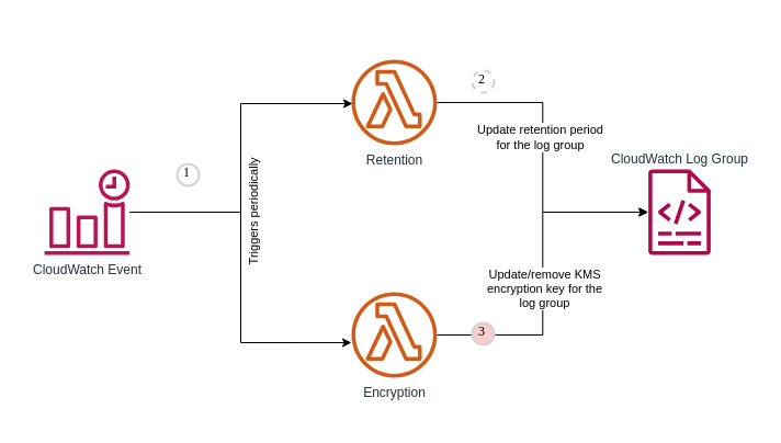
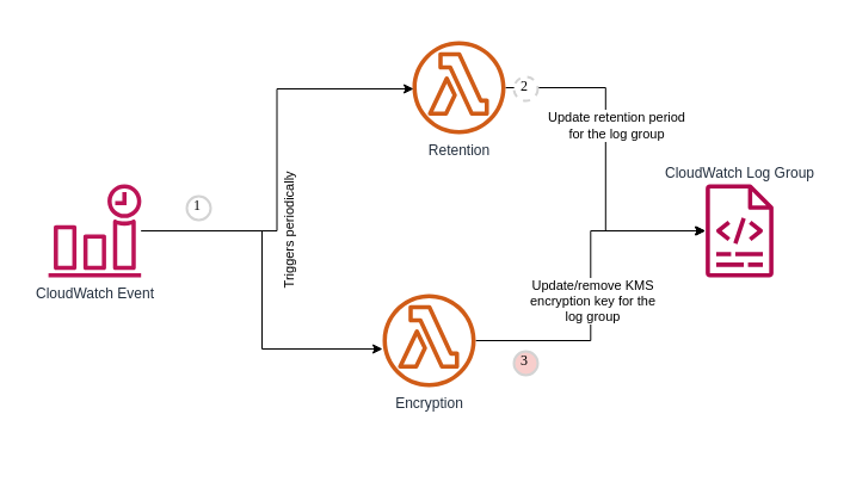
  <mxCell id="0" />
  <mxCell id="1" parent="0" />
  <mxCell id="2" value="" style="verticalLabelPosition=bottom;verticalAlign=top;html=1;shape=mxgraph.basic.rect;fillColor2=none;strokeWidth=1;size=20;indent=5;strokeColor=none;fillColor=#FFFFFF;" parent="1" vertex="1"><mxGeometry x="20" y="20" width="670" height="362" as="geometry" /></mxCell>
  <mxCell id="3" style="edgeStyle=orthogonalEdgeStyle;rounded=0;orthogonalLoop=1;jettySize=auto;html=1;entryX=0;entryY=0.59;entryDx=0;entryDy=0;entryPerimeter=0;" parent="1" source="4" target="12" edge="1"><mxGeometry relative="1" as="geometry" /></mxCell>
  <mxCell id="4" value="CloudWatch Event" style="outlineConnect=0;fontColor=#232F3E;gradientColor=none;fillColor=#BC1356;strokeColor=none;dashed=0;verticalLabelPosition=bottom;verticalAlign=top;align=center;html=1;fontSize=12;fontStyle=0;aspect=fixed;pointerEvents=1;shape=mxgraph.aws4.event_time_based;" parent="1" vertex="1"><mxGeometry x="40" y="154" width="78" height="78" as="geometry" /></mxCell>
  <mxCell id="5" style="edgeStyle=orthogonalEdgeStyle;rounded=0;orthogonalLoop=1;jettySize=auto;html=1;entryX=0;entryY=0.5;entryDx=0;entryDy=0;entryPerimeter=0;" parent="1" source="7" target="16" edge="1"><mxGeometry relative="1" as="geometry" /></mxCell>
  <mxCell id="6" value="Update retention period&lt;br&gt;for the log group" style="edgeLabel;html=1;align=center;verticalAlign=middle;resizable=0;points=[];" parent="5" vertex="1" connectable="0"><mxGeometry x="-0.575" y="1" relative="1" as="geometry"><mxPoint x="32" y="32" as="offset" /></mxGeometry></mxCell>
- <mxCell id="7" value="Retention" style="outlineConnect=0;fontColor=#232F3E;gradientColor=none;fillColor=#D05C17;strokeColor=none;dashed=0;verticalLabelPosition=bottom;verticalAlign=top;align=center;html=1;fontSize=12;fontStyle=0;aspect=fixed;pointerEvents=1;shape=mxgraph.aws4.lambda_function;" parent="1" vertex="1"><mxGeometry x="320" y="54" width="78" height="78" as="geometry" /></mxCell>
+ <mxCell id="7" value="Retention" style="outlineConnect=0;fontColor=#232F3E;gradientColor=none;fillColor=#D05C17;strokeColor=none;dashed=0;verticalLabelPosition=bottom;verticalAlign=top;align=center;html=1;fontSize=12;fontStyle=0;aspect=fixed;pointerEvents=1;shape=mxgraph.aws4.lambda_function;" parent="1" vertex="1"><mxGeometry x="345" y="34" width="78" height="78" as="geometry" /></mxCell>
  <mxCell id="8" value="" style="edgeStyle=orthogonalEdgeStyle;rounded=0;orthogonalLoop=1;jettySize=auto;html=1;entryX=0.013;entryY=0.513;entryDx=0;entryDy=0;entryPerimeter=0;" parent="1" source="4" target="7" edge="1"><mxGeometry x="239" y="192" as="geometry" /></mxCell>
  <mxCell id="9" value="Triggers periodically" style="edgeLabel;html=1;align=center;verticalAlign=middle;resizable=0;points=[];rotation=-90;" parent="8" vertex="1" connectable="0"><mxGeometry x="-0.518" y="-1" relative="1" as="geometry"><mxPoint x="39" y="-1" as="offset" /></mxGeometry></mxCell>
  <mxCell id="10" style="edgeStyle=orthogonalEdgeStyle;rounded=0;orthogonalLoop=1;jettySize=auto;html=1;entryX=-0.013;entryY=0.5;entryDx=0;entryDy=0;entryPerimeter=0;" parent="1" source="12" target="16" edge="1"><mxGeometry relative="1" as="geometry" /></mxCell>
  <mxCell id="11" value="Update/remove KMS &lt;br&gt;encryption key for the&lt;br&gt;log group" style="edgeLabel;html=1;align=center;verticalAlign=middle;resizable=0;points=[];" parent="10" vertex="1" connectable="0"><mxGeometry x="-0.11" y="-1" relative="1" as="geometry"><mxPoint y="-4" as="offset" /></mxGeometry></mxCell>
- <mxCell id="12" value="Encryption" style="outlineConnect=0;fontColor=#232F3E;gradientColor=none;fillColor=#D05C17;strokeColor=none;dashed=0;verticalLabelPosition=bottom;verticalAlign=top;align=center;html=1;fontSize=12;fontStyle=0;aspect=fixed;pointerEvents=1;shape=mxgraph.aws4.lambda_function;labelPosition=center;" parent="1" vertex="1"><mxGeometry x="320" y="266" width="78" height="78" as="geometry" /></mxCell>
- <mxCell id="13" value="1" style="ellipse;whiteSpace=wrap;html=1;aspect=fixed;strokeWidth=2;fontFamily=Tahoma;spacingBottom=4;spacingRight=2;strokeColor=#d3d3d3;labelBackgroundColor=none;fillColor=#FFFFFF;" parent="1" vertex="1"><mxGeometry x="161" y="149" width="20" height="20" as="geometry" /></mxCell>
+ <mxCell id="12" value="Encryption" style="outlineConnect=0;fontColor=#232F3E;gradientColor=none;fillColor=#D05C17;strokeColor=none;dashed=0;verticalLabelPosition=bottom;verticalAlign=top;align=center;html=1;fontSize=12;fontStyle=0;aspect=fixed;pointerEvents=1;shape=mxgraph.aws4.lambda_function;labelPosition=center;" parent="1" vertex="1"><mxGeometry x="320" y="246" width="78" height="78" as="geometry" /></mxCell>
+ <mxCell id="13" value="1" style="ellipse;whiteSpace=wrap;html=1;aspect=fixed;strokeWidth=2;fontFamily=Tahoma;spacingBottom=4;spacingRight=2;strokeColor=#d3d3d3;labelBackgroundColor=none;fillColor=#FFFFFF;" parent="1" vertex="1"><mxGeometry x="156" y="164" width="20" height="20" as="geometry" /></mxCell>
  <mxCell id="14" value="2" style="ellipse;whiteSpace=wrap;html=1;aspect=fixed;strokeWidth=2;fontFamily=Tahoma;spacingBottom=4;spacingRight=2;strokeColor=#d3d3d3;labelBackgroundColor=none;fillColor=#FFFFFF;dashed=1;" parent="1" vertex="1"><mxGeometry x="430" y="64" width="20" height="20" as="geometry" /></mxCell>
  <mxCell id="15" value="3" style="ellipse;whiteSpace=wrap;html=1;aspect=fixed;strokeWidth=2;fontFamily=Tahoma;spacingBottom=4;spacingRight=2;strokeColor=#d3d3d3;labelBackgroundColor=none;fillColor=#f8cecc;" parent="1" vertex="1"><mxGeometry x="430" y="294" width="20" height="20" as="geometry" /></mxCell>
  <mxCell id="16" value="CloudWatch Log Group" style="sketch=0;outlineConnect=0;fontColor=#232F3E;gradientColor=none;fillColor=#B0084D;strokeColor=none;dashed=0;verticalLabelPosition=top;verticalAlign=bottom;align=center;html=1;fontSize=12;fontStyle=0;pointerEvents=1;shape=mxgraph.aws4.logs;labelPosition=center;" parent="1" vertex="1"><mxGeometry x="580" y="154" width="78" height="78" as="geometry" /></mxCell>
